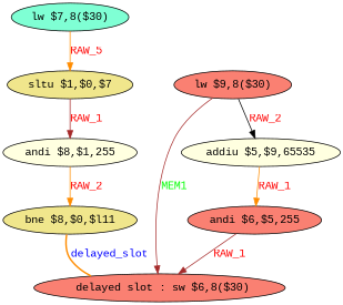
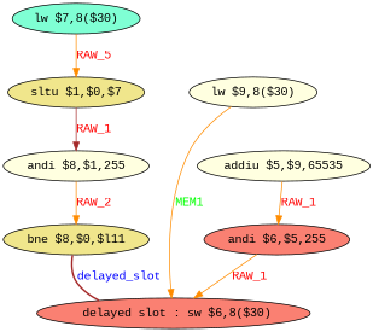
  digraph {
    fontname="Liberation Mono"
    node [fillcolor=lightyellow fontname="Liberation Mono" shape=ellipse style=filled]
    edge [color=darkorange fontcolor=red fontname="Liberation Mono"]
    n1 [fillcolor=salmon label=" delayed slot : sw $6,8($30)"]
    n2 [fillcolor=khaki label="bne $8,$0,$l11"]
    n3 [fillcolor=aquamarine label="lw $7,8($30)"]
    n4 [fillcolor=khaki label="sltu $1,$0,$7"]
    n5 [label="andi $8,$1,255"]
-   n6 [fillcolor=salmon label="lw $9,8($30)"]
+   n6 [label="lw $9,8($30)"]
    n7 [label="addiu $5,$9,65535"]
    n8 [fillcolor=salmon label="andi $6,$5,255"]
-   n2 -> n1 [dir=none fontcolor=blue label=delayed_slot style=bold]
+   n2 -> n1 [color=brown dir=none fontcolor=blue label=delayed_slot style=bold]
    n3 -> n4 [label=RAW_5]
    n4 -> n5 [color=brown label=RAW_1]
    n5 -> n2 [label=RAW_2]
-   n6 -> n1 [color=brown fontcolor=green label=MEM1]
-   n6 -> n7 [color=black label=RAW_2]
+   n6 -> n1 [fontcolor=green label=MEM1]
    n7 -> n8 [label=RAW_1]
-   n8 -> n1 [color=brown label=RAW_1]
+   n8 -> n1 [label=RAW_1]
  }
